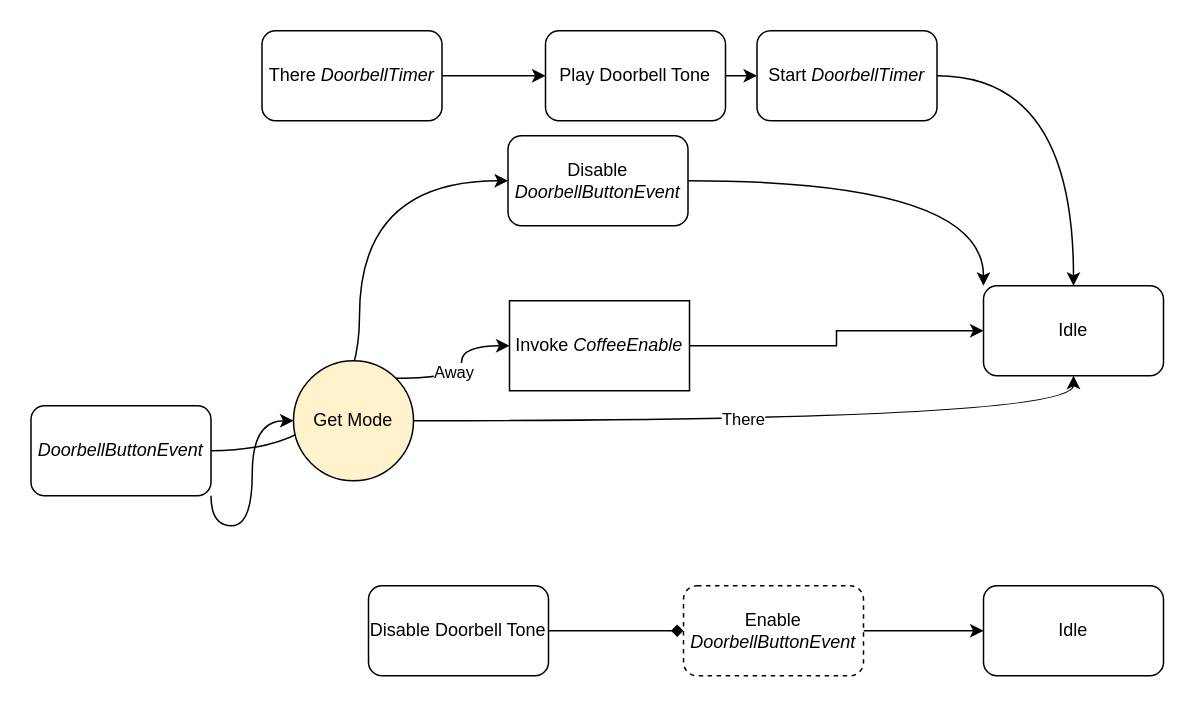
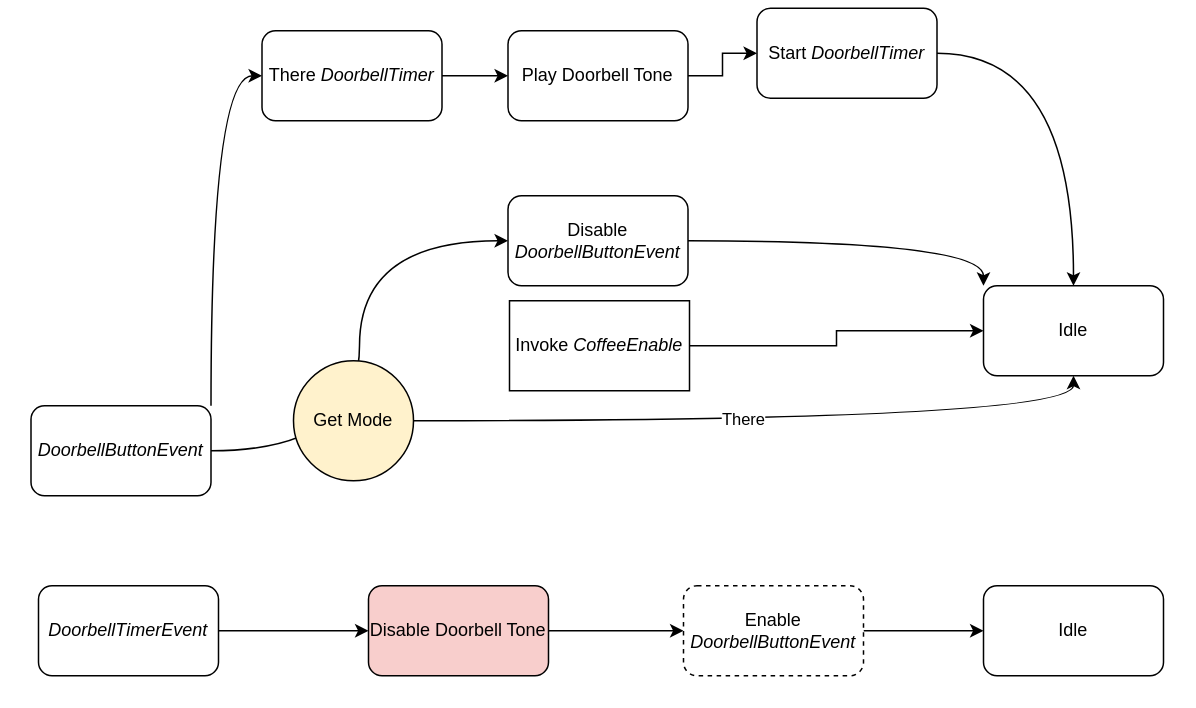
  <mxCell id="0" />
  <mxCell id="1" parent="0" />
+ <mxCell id="2" style="edgeStyle=orthogonalEdgeStyle;rounded=0;orthogonalLoop=1;jettySize=auto;html=1;exitX=1;exitY=0;exitDx=0;exitDy=0;entryX=0;entryY=0.5;entryDx=0;entryDy=0;curved=1;" edge="1" parent="1" source="5" target="7"><mxGeometry relative="1" as="geometry" /></mxCell>
  <mxCell id="3" style="edgeStyle=orthogonalEdgeStyle;rounded=0;orthogonalLoop=1;jettySize=auto;html=1;entryX=0;entryY=0.5;entryDx=0;entryDy=0;curved=1;" edge="1" parent="1" source="5" target="15"><mxGeometry relative="1" as="geometry" /></mxCell>
- <mxCell id="4" style="edgeStyle=orthogonalEdgeStyle;rounded=0;orthogonalLoop=1;jettySize=auto;html=1;exitX=1;exitY=1;exitDx=0;exitDy=0;entryX=0;entryY=0.5;entryDx=0;entryDy=0;curved=1;" edge="1" parent="1" source="5" target="20"><mxGeometry relative="1" as="geometry" /></mxCell>
  <mxCell id="5" value="&lt;i&gt;DoorbellButtonEvent&lt;/i&gt;" style="rounded=1;whiteSpace=wrap;html=1;" vertex="1" parent="1"><mxGeometry x="20" y="270" width="120" height="60" as="geometry" /></mxCell>
  <mxCell id="6" value="" style="edgeStyle=orthogonalEdgeStyle;rounded=0;orthogonalLoop=1;jettySize=auto;html=1;" edge="1" parent="1" source="7" target="9"><mxGeometry relative="1" as="geometry" /></mxCell>
  <mxCell id="7" value="There &lt;i&gt;DoorbellTimer&lt;/i&gt;" style="rounded=1;whiteSpace=wrap;html=1;" vertex="1" parent="1"><mxGeometry x="174" y="20" width="120" height="60" as="geometry" /></mxCell>
  <mxCell id="8" value="" style="edgeStyle=orthogonalEdgeStyle;rounded=0;orthogonalLoop=1;jettySize=auto;html=1;" edge="1" parent="1" source="9" target="13"><mxGeometry relative="1" as="geometry" /></mxCell>
- <mxCell id="9" value="Play Doorbell Tone" style="rounded=1;whiteSpace=wrap;html=1;" vertex="1" parent="1"><mxGeometry x="363" y="20" width="120" height="60" as="geometry" /></mxCell>
+ <mxCell id="9" value="Play Doorbell Tone" style="rounded=1;whiteSpace=wrap;html=1;" vertex="1" parent="1"><mxGeometry x="338" y="20" width="120" height="60" as="geometry" /></mxCell>
+ <mxCell id="10" value="" style="edgeStyle=orthogonalEdgeStyle;rounded=0;orthogonalLoop=1;jettySize=auto;html=1;" edge="1" parent="1" source="11" target="25"><mxGeometry relative="1" as="geometry" /></mxCell>
+ <mxCell id="11" value="&lt;i&gt;DoorbellTimerEvent&lt;/i&gt;" style="rounded=1;whiteSpace=wrap;html=1;" vertex="1" parent="1"><mxGeometry x="25" y="390" width="120" height="60" as="geometry" /></mxCell>
  <mxCell id="12" style="edgeStyle=orthogonalEdgeStyle;rounded=0;orthogonalLoop=1;jettySize=auto;html=1;curved=1;" edge="1" parent="1" source="13" target="21"><mxGeometry relative="1" as="geometry" /></mxCell>
- <mxCell id="13" value="Start &lt;i&gt;DoorbellTimer&lt;/i&gt;" style="rounded=1;whiteSpace=wrap;html=1;" vertex="1" parent="1"><mxGeometry x="504" y="20" width="120" height="60" as="geometry" /></mxCell>
+ <mxCell id="13" value="Start &lt;i&gt;DoorbellTimer&lt;/i&gt;" style="rounded=1;whiteSpace=wrap;html=1;" vertex="1" parent="1"><mxGeometry x="504" y="5" width="120" height="60" as="geometry" /></mxCell>
  <mxCell id="14" style="edgeStyle=orthogonalEdgeStyle;rounded=0;orthogonalLoop=1;jettySize=auto;html=1;entryX=0;entryY=0;entryDx=0;entryDy=0;curved=1;" edge="1" parent="1" source="15" target="21"><mxGeometry relative="1" as="geometry" /></mxCell>
- <mxCell id="15" value="Disable &lt;i&gt;DoorbellButtonEvent&lt;/i&gt;" style="rounded=1;whiteSpace=wrap;html=1;" vertex="1" parent="1"><mxGeometry x="338" y="90" width="120" height="60" as="geometry" /></mxCell>
- <mxCell id="16" style="edgeStyle=orthogonalEdgeStyle;rounded=0;orthogonalLoop=1;jettySize=auto;html=1;exitX=1;exitY=0;exitDx=0;exitDy=0;entryX=0;entryY=0.5;entryDx=0;entryDy=0;curved=1;" edge="1" parent="1" source="20" target="23"><mxGeometry relative="1" as="geometry" /></mxCell>
- <mxCell id="17" value="Away" style="edgeLabel;html=1;align=center;verticalAlign=middle;resizable=0;points=[];" vertex="1" connectable="0" parent="16"><mxGeometry x="-0.226" y="4" relative="1" as="geometry"><mxPoint as="offset" /></mxGeometry></mxCell>
+ <mxCell id="15" value="Disable &lt;i&gt;DoorbellButtonEvent&lt;/i&gt;" style="rounded=1;whiteSpace=wrap;html=1;" vertex="1" parent="1"><mxGeometry x="338" y="130" width="120" height="60" as="geometry" /></mxCell>
  <mxCell id="18" style="edgeStyle=orthogonalEdgeStyle;rounded=0;orthogonalLoop=1;jettySize=auto;html=1;entryX=0.5;entryY=1;entryDx=0;entryDy=0;curved=1;" edge="1" parent="1" source="20" target="21"><mxGeometry relative="1" as="geometry" /></mxCell>
  <mxCell id="19" value="There" style="edgeLabel;html=1;align=center;verticalAlign=middle;resizable=0;points=[];" vertex="1" connectable="0" parent="18"><mxGeometry x="-0.068" y="2" relative="1" as="geometry"><mxPoint as="offset" /></mxGeometry></mxCell>
  <mxCell id="20" value="Get Mode" style="ellipse;whiteSpace=wrap;html=1;aspect=fixed;fillColor=#fff2cc;" vertex="1" parent="1"><mxGeometry x="195" y="240" width="80" height="80" as="geometry" /></mxCell>
  <mxCell id="21" value="Idle" style="rounded=1;whiteSpace=wrap;html=1;" vertex="1" parent="1"><mxGeometry x="655" y="190" width="120" height="60" as="geometry" /></mxCell>
  <mxCell id="22" style="edgeStyle=orthogonalEdgeStyle;rounded=0;orthogonalLoop=1;jettySize=auto;html=1;entryX=0;entryY=0.5;entryDx=0;entryDy=0;" edge="1" parent="1" source="23" target="21"><mxGeometry relative="1" as="geometry" /></mxCell>
  <mxCell id="23" value="Invoke &lt;i&gt;CoffeeEnable&lt;/i&gt;" style="whiteSpace=wrap;html=1;rounded=0;" vertex="1" parent="1"><mxGeometry x="339" y="200" width="120" height="60" as="geometry" /></mxCell>
- <mxCell id="24" value="" style="edgeStyle=orthogonalEdgeStyle;rounded=0;orthogonalLoop=1;jettySize=auto;html=1;endArrow=diamond;" edge="1" parent="1" source="25" target="27"><mxGeometry relative="1" as="geometry" /></mxCell>
- <mxCell id="25" value="Disable Doorbell Tone" style="rounded=1;whiteSpace=wrap;html=1;" vertex="1" parent="1"><mxGeometry x="245" y="390" width="120" height="60" as="geometry" /></mxCell>
+ <mxCell id="24" value="" style="edgeStyle=orthogonalEdgeStyle;rounded=0;orthogonalLoop=1;jettySize=auto;html=1;" edge="1" parent="1" source="25" target="27"><mxGeometry relative="1" as="geometry" /></mxCell>
+ <mxCell id="25" value="Disable Doorbell Tone" style="rounded=1;whiteSpace=wrap;html=1;fillColor=#f8cecc;" vertex="1" parent="1"><mxGeometry x="245" y="390" width="120" height="60" as="geometry" /></mxCell>
  <mxCell id="26" value="" style="edgeStyle=orthogonalEdgeStyle;rounded=0;orthogonalLoop=1;jettySize=auto;html=1;" edge="1" parent="1" source="27" target="28"><mxGeometry relative="1" as="geometry" /></mxCell>
  <mxCell id="27" value="Enable &lt;i&gt;DoorbellButtonEvent&lt;/i&gt;" style="rounded=1;whiteSpace=wrap;html=1;dashed=1;" vertex="1" parent="1"><mxGeometry x="455" y="390" width="120" height="60" as="geometry" /></mxCell>
  <mxCell id="28" value="Idle" style="rounded=1;whiteSpace=wrap;html=1;" vertex="1" parent="1"><mxGeometry x="655" y="390" width="120" height="60" as="geometry" /></mxCell>
